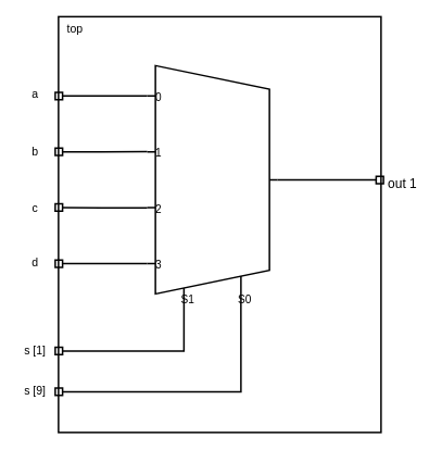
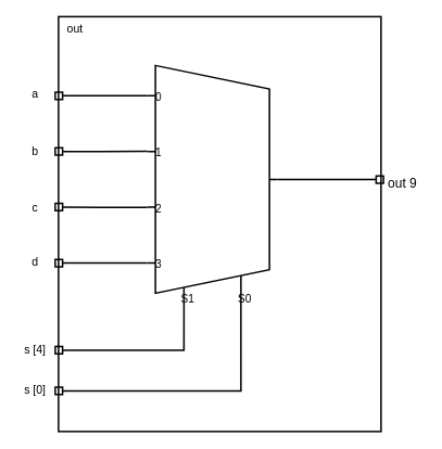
  <mxCell id="0" />
  <mxCell id="1" parent="0" />
  <mxCell id="2" value="" style="rounded=0;whiteSpace=wrap;html=1;strokeWidth=2;fontSize=14;" vertex="1" parent="1"><mxGeometry x="71" y="20" width="396" height="510" as="geometry" /></mxCell>
  <mxCell id="3" style="edgeStyle=orthogonalEdgeStyle;rounded=0;orthogonalLoop=1;jettySize=auto;html=1;exitX=0;exitY=0.118;exitDx=0;exitDy=3;exitPerimeter=0;endArrow=box;endFill=0;strokeWidth=2;fontSize=14;" edge="1" parent="1" source="10"><mxGeometry relative="1" as="geometry"><mxPoint x="67" y="117.333" as="targetPoint" /></mxGeometry></mxCell>
  <mxCell id="4" style="edgeStyle=orthogonalEdgeStyle;rounded=0;orthogonalLoop=1;jettySize=auto;html=1;exitX=0;exitY=0.354;exitDx=0;exitDy=3;exitPerimeter=0;endArrow=box;endFill=0;strokeWidth=2;fontSize=14;" edge="1" parent="1" source="10"><mxGeometry relative="1" as="geometry"><mxPoint x="67" y="185.759" as="targetPoint" /></mxGeometry></mxCell>
  <mxCell id="5" style="edgeStyle=orthogonalEdgeStyle;rounded=0;orthogonalLoop=1;jettySize=auto;html=1;exitX=0;exitY=0.591;exitDx=0;exitDy=3;exitPerimeter=0;endArrow=box;endFill=0;strokeWidth=2;fontSize=14;" edge="1" parent="1" source="10"><mxGeometry relative="1" as="geometry"><mxPoint x="67" y="254.034" as="targetPoint" /></mxGeometry></mxCell>
  <mxCell id="6" style="edgeStyle=orthogonalEdgeStyle;rounded=0;orthogonalLoop=1;jettySize=auto;html=1;exitX=0;exitY=0.827;exitDx=0;exitDy=3;exitPerimeter=0;endArrow=box;endFill=0;strokeWidth=2;fontSize=14;" edge="1" parent="1" source="10"><mxGeometry relative="1" as="geometry"><mxPoint x="67" y="323" as="targetPoint" /></mxGeometry></mxCell>
  <mxCell id="7" style="rounded=0;orthogonalLoop=1;jettySize=auto;html=1;exitX=1;exitY=0.5;exitDx=0;exitDy=-5;exitPerimeter=0;endArrow=box;endFill=0;strokeWidth=2;fontSize=14;" edge="1" parent="1"><mxGeometry relative="1" as="geometry"><mxPoint x="470" y="220.241" as="targetPoint" /><mxPoint x="340" y="220" as="sourcePoint" /></mxGeometry></mxCell>
  <mxCell id="8" style="edgeStyle=orthogonalEdgeStyle;rounded=0;orthogonalLoop=1;jettySize=auto;html=1;exitX=0.219;exitY=1;exitDx=10;exitDy=0;exitPerimeter=0;endArrow=box;endFill=0;strokeWidth=2;fontSize=14;" edge="1" parent="1" source="10"><mxGeometry relative="1" as="geometry"><mxPoint x="67" y="430" as="targetPoint" /><Array as="points"><mxPoint x="225" y="430" /></Array></mxGeometry></mxCell>
  <mxCell id="9" style="edgeStyle=orthogonalEdgeStyle;rounded=0;orthogonalLoop=1;jettySize=auto;html=1;exitX=0.656;exitY=1;exitDx=10;exitDy=0;exitPerimeter=0;endArrow=box;endFill=0;strokeWidth=2;fontSize=14;" edge="1" parent="1" source="10"><mxGeometry relative="1" as="geometry"><mxPoint x="67" y="480" as="targetPoint" /><Array as="points"><mxPoint x="295" y="480" /></Array></mxGeometry></mxCell>
  <mxCell id="10" value="Mux" style="shadow=0;dashed=0;align=center;html=1;strokeWidth=2;shape=mxgraph.electrical.abstract.mux2;whiteSpace=wrap;container=0;movable=1;resizable=1;rotatable=1;deletable=1;editable=1;locked=0;connectable=1;selectorPins=2;recursiveResize=1;noLabel=1;allowArrows=1;perimeterSpacing=0;fontSize=27;spacingTop=0;spacing=100;fillOpacity=100;labelPadding=0;autosize=0;resizeWidth=1;snapToPoint=0;expand=1;labelPosition=right;verticalLabelPosition=top;verticalAlign=bottom;backgroundOutline=0;" vertex="1" parent="1"><mxGeometry x="180" y="80" width="160" height="290" as="geometry"><mxRectangle x="240" y="100" width="60" height="30" as="alternateBounds" /></mxGeometry></mxCell>
  <mxCell id="11" value="a" style="text;html=1;align=center;verticalAlign=middle;resizable=0;points=[];autosize=1;strokeColor=none;fillColor=none;strokeWidth=2;fontSize=14;" vertex="1" parent="1"><mxGeometry x="27" y="100" width="30" height="30" as="geometry" /></mxCell>
  <mxCell id="12" value="b" style="text;html=1;align=center;verticalAlign=middle;resizable=0;points=[];autosize=1;strokeColor=none;fillColor=none;strokeWidth=2;fontSize=14;" vertex="1" parent="1"><mxGeometry x="27" y="170" width="30" height="30" as="geometry" /></mxCell>
  <mxCell id="13" value="c" style="text;html=1;align=center;verticalAlign=middle;resizable=0;points=[];autosize=1;strokeColor=none;fillColor=none;strokeWidth=2;fontSize=14;" vertex="1" parent="1"><mxGeometry x="27" y="240" width="30" height="30" as="geometry" /></mxCell>
  <mxCell id="14" value="d" style="text;html=1;align=center;verticalAlign=middle;resizable=0;points=[];autosize=1;strokeColor=none;fillColor=none;strokeWidth=2;fontSize=14;" vertex="1" parent="1"><mxGeometry x="27" y="307" width="30" height="30" as="geometry" /></mxCell>
- <mxCell id="15" value="s [1]" style="text;html=1;align=center;verticalAlign=middle;resizable=0;points=[];autosize=1;strokeColor=none;fillColor=none;strokeWidth=2;fontSize=14;" vertex="1" parent="1"><mxGeometry x="20" y="415" width="44" height="29" as="geometry" /></mxCell>
- <mxCell id="16" value="s [9]" style="text;html=1;align=center;verticalAlign=middle;resizable=0;points=[];autosize=1;strokeColor=none;fillColor=none;strokeWidth=2;fontSize=14;" vertex="1" parent="1"><mxGeometry x="20" y="464" width="44" height="29" as="geometry" /></mxCell>
- <mxCell id="17" value="out 1" style="text;html=1;align=center;verticalAlign=middle;resizable=0;points=[];autosize=1;strokeColor=none;fillColor=none;strokeWidth=2;fontSize=16;" vertex="1" parent="1"><mxGeometry x="466" y="208" width="54" height="31" as="geometry" /></mxCell>
- <mxCell id="18" value="top" style="text;html=1;align=center;verticalAlign=middle;resizable=0;points=[];autosize=1;strokeColor=none;fillColor=none;strokeWidth=2;fontSize=14;" vertex="1" parent="1"><mxGeometry x="71" y="20" width="40" height="30" as="geometry" /></mxCell>
+ <mxCell id="15" value="s [4]" style="text;html=1;align=center;verticalAlign=middle;resizable=0;points=[];autosize=1;strokeColor=none;fillColor=none;strokeWidth=2;fontSize=14;" vertex="1" parent="1"><mxGeometry x="20" y="415" width="44" height="29" as="geometry" /></mxCell>
+ <mxCell id="16" value="s [0]" style="text;html=1;align=center;verticalAlign=middle;resizable=0;points=[];autosize=1;strokeColor=none;fillColor=none;strokeWidth=2;fontSize=14;" vertex="1" parent="1"><mxGeometry x="20" y="464" width="44" height="29" as="geometry" /></mxCell>
+ <mxCell id="17" value="out 9" style="text;html=1;align=center;verticalAlign=middle;resizable=0;points=[];autosize=1;strokeColor=none;fillColor=none;strokeWidth=2;fontSize=16;" vertex="1" parent="1"><mxGeometry x="466" y="208" width="54" height="31" as="geometry" /></mxCell>
+ <mxCell id="18" value="out" style="text;html=1;align=center;verticalAlign=middle;resizable=0;points=[];autosize=1;strokeColor=none;fillColor=none;strokeWidth=2;fontSize=14;" vertex="1" parent="1"><mxGeometry x="71" y="20" width="40" height="30" as="geometry" /></mxCell>
